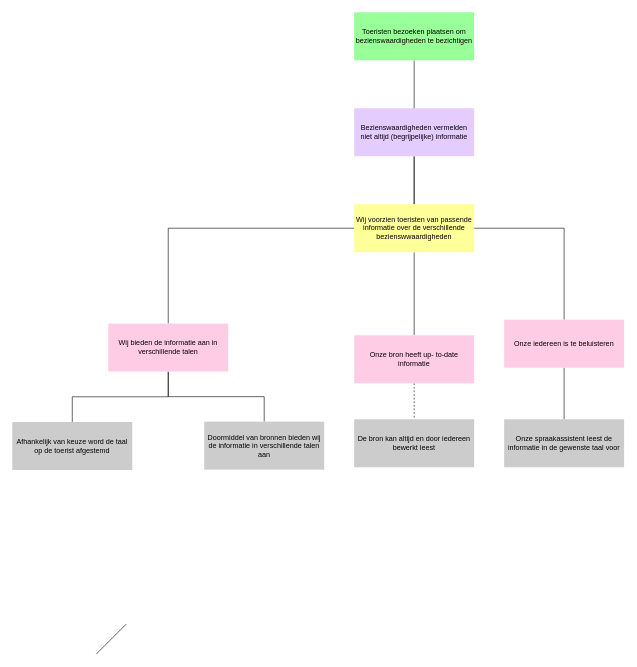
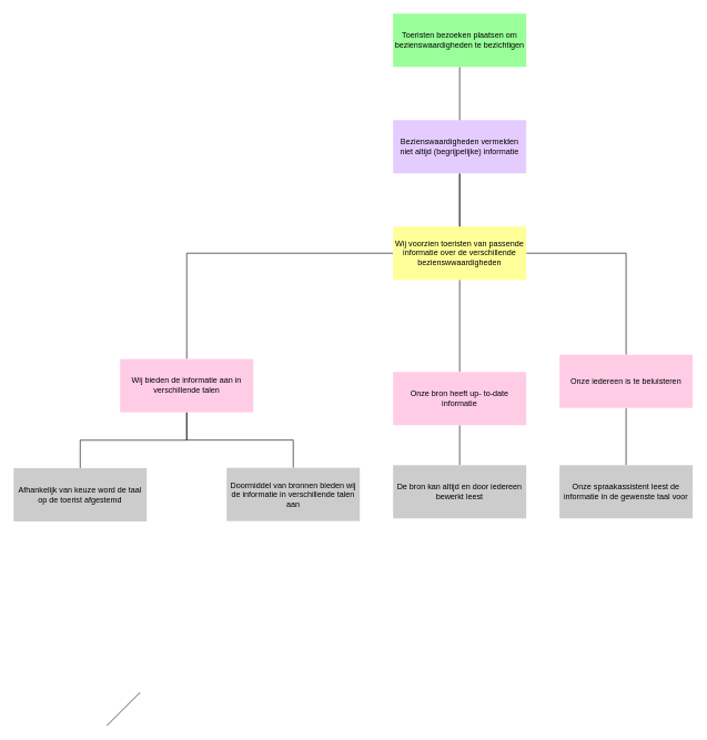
  <mxCell id="0" />
  <mxCell id="1" parent="0" />
  <mxCell id="2" style="edgeStyle=orthogonalEdgeStyle;rounded=0;orthogonalLoop=1;jettySize=auto;html=1;endArrow=none;endFill=0;" parent="1" source="6" target="11" edge="1"><mxGeometry relative="1" as="geometry" /></mxCell>
  <mxCell id="3" style="edgeStyle=orthogonalEdgeStyle;rounded=0;orthogonalLoop=1;jettySize=auto;html=1;endArrow=none;endFill=0;" parent="1" source="6" target="14" edge="1"><mxGeometry relative="1" as="geometry"><Array as="points"><mxPoint x="280" y="380" /></Array></mxGeometry></mxCell>
  <mxCell id="4" value="" style="edgeStyle=orthogonalEdgeStyle;rounded=0;orthogonalLoop=1;jettySize=auto;html=1;endArrow=none;endFill=0;strokeColor=#000000;" parent="1" source="6" target="16" edge="1"><mxGeometry relative="1" as="geometry" /></mxCell>
  <mxCell id="5" value="" style="edgeStyle=orthogonalEdgeStyle;rounded=0;orthogonalLoop=1;jettySize=auto;html=1;startArrow=none;startFill=0;endArrow=none;endFill=0;" parent="1" source="6" target="8" edge="1"><mxGeometry relative="1" as="geometry" /></mxCell>
  <mxCell id="6" value="Wij voorzien toeristen van passende informatie over de verschillende bezienswwaardigheden " style="rounded=0;whiteSpace=wrap;html=1;fillColor=#FFFF99;strokeColor=none;" parent="1" vertex="1"><mxGeometry x="590" y="340" width="200" height="80" as="geometry" /></mxCell>
- <mxCell id="7" value="" style="edgeStyle=orthogonalEdgeStyle;rounded=0;orthogonalLoop=1;jettySize=auto;html=1;startArrow=none;startFill=0;endArrow=none;endFill=0;dashed=1;" parent="1" source="8" target="9" edge="1"><mxGeometry relative="1" as="geometry" /></mxCell>
+ <mxCell id="7" value="" style="edgeStyle=orthogonalEdgeStyle;rounded=0;orthogonalLoop=1;jettySize=auto;html=1;startArrow=none;startFill=0;endArrow=none;endFill=0;" parent="1" source="8" target="9" edge="1"><mxGeometry relative="1" as="geometry" /></mxCell>
  <mxCell id="8" value="&lt;div&gt;Onze bron heeft up- to-date informatie&lt;/div&gt;" style="rounded=0;whiteSpace=wrap;html=1;fillColor=#FFCCE6;strokeColor=none;" parent="1" vertex="1"><mxGeometry x="590" y="558.5" width="200" height="80" as="geometry" /></mxCell>
  <mxCell id="9" value="&lt;div&gt;De bron kan altijd en door iedereen bewerkt leest&lt;/div&gt;" style="rounded=0;whiteSpace=wrap;html=1;fillColor=#CCCCCC;strokeColor=none;" parent="1" vertex="1"><mxGeometry x="590" y="698.5" width="200" height="80" as="geometry" /></mxCell>
  <mxCell id="10" style="edgeStyle=orthogonalEdgeStyle;rounded=0;orthogonalLoop=1;jettySize=auto;html=1;entryX=0.5;entryY=0;entryDx=0;entryDy=0;endArrow=none;endFill=0;" parent="1" source="11" target="21" edge="1"><mxGeometry relative="1" as="geometry" /></mxCell>
  <mxCell id="11" value="Onze iedereen is te beluisteren " style="rounded=0;whiteSpace=wrap;html=1;fillColor=#FFCCE6;strokeColor=none;" parent="1" vertex="1"><mxGeometry x="840" y="532.5" width="200" height="80" as="geometry" /></mxCell>
  <mxCell id="12" style="edgeStyle=orthogonalEdgeStyle;rounded=0;orthogonalLoop=1;jettySize=auto;html=1;entryX=0.5;entryY=0;entryDx=0;entryDy=0;endArrow=none;endFill=0;" parent="1" source="14" target="20" edge="1"><mxGeometry relative="1" as="geometry" /></mxCell>
  <mxCell id="13" style="edgeStyle=orthogonalEdgeStyle;rounded=0;orthogonalLoop=1;jettySize=auto;html=1;entryX=0.5;entryY=0;entryDx=0;entryDy=0;endArrow=none;endFill=0;" parent="1" source="14" target="19" edge="1"><mxGeometry relative="1" as="geometry" /></mxCell>
  <mxCell id="14" value="Wij bieden de informatie aan in verschillende talen" style="rounded=0;whiteSpace=wrap;html=1;fillColor=#FFCCE6;strokeColor=none;" parent="1" vertex="1"><mxGeometry x="180" y="539" width="200" height="80" as="geometry" /></mxCell>
  <mxCell id="15" value="" style="edgeStyle=orthogonalEdgeStyle;rounded=0;orthogonalLoop=1;jettySize=auto;html=1;endArrow=none;endFill=0;" parent="1" source="16" target="6" edge="1"><mxGeometry relative="1" as="geometry" /></mxCell>
  <mxCell id="16" value="Bezienswaardigheden vermelden niet altijd (begrijpelijke) informatie" style="rounded=0;whiteSpace=wrap;html=1;fillColor=#E5CCFF;strokeColor=none;" parent="1" vertex="1"><mxGeometry x="590" y="180" width="200" height="80" as="geometry" /></mxCell>
  <mxCell id="17" value="" style="edgeStyle=orthogonalEdgeStyle;rounded=0;orthogonalLoop=1;jettySize=auto;html=1;endArrow=none;endFill=0;" parent="1" source="18" target="16" edge="1"><mxGeometry relative="1" as="geometry" /></mxCell>
  <mxCell id="18" value="Toeristen bezoeken plaatsen om bezienswaardigheden te bezichtigen" style="rounded=0;whiteSpace=wrap;html=1;fillColor=#99FF99;shadow=0;strokeColor=none;" parent="1" vertex="1"><mxGeometry x="590" y="20" width="200" height="80" as="geometry" /></mxCell>
  <mxCell id="19" value="Doormiddel van bronnen bieden wij de informatie in verschillende talen aan" style="rounded=0;whiteSpace=wrap;html=1;fillColor=#CCCCCC;strokeColor=none;" parent="1" vertex="1"><mxGeometry x="340" y="702.5" width="200" height="80" as="geometry" /></mxCell>
  <mxCell id="20" value="Afhankelijk van keuze word de taal op de toerist afgestemd" style="rounded=0;whiteSpace=wrap;html=1;fillColor=#CCCCCC;strokeColor=none;" parent="1" vertex="1"><mxGeometry x="20" y="703" width="200" height="80" as="geometry" /></mxCell>
  <mxCell id="21" value="Onze spraakassistent leest de informatie in de gewenste taal voor" style="rounded=0;whiteSpace=wrap;html=1;fillColor=#CCCCCC;strokeColor=none;" parent="1" vertex="1"><mxGeometry x="840" y="698.5" width="200" height="80" as="geometry" /></mxCell>
  <mxCell id="22" value="" style="endArrow=none;html=1;" parent="1" edge="1"><mxGeometry width="50" height="50" relative="1" as="geometry"><mxPoint x="160" y="1090" as="sourcePoint" /><mxPoint x="210" y="1040" as="targetPoint" /></mxGeometry></mxCell>
